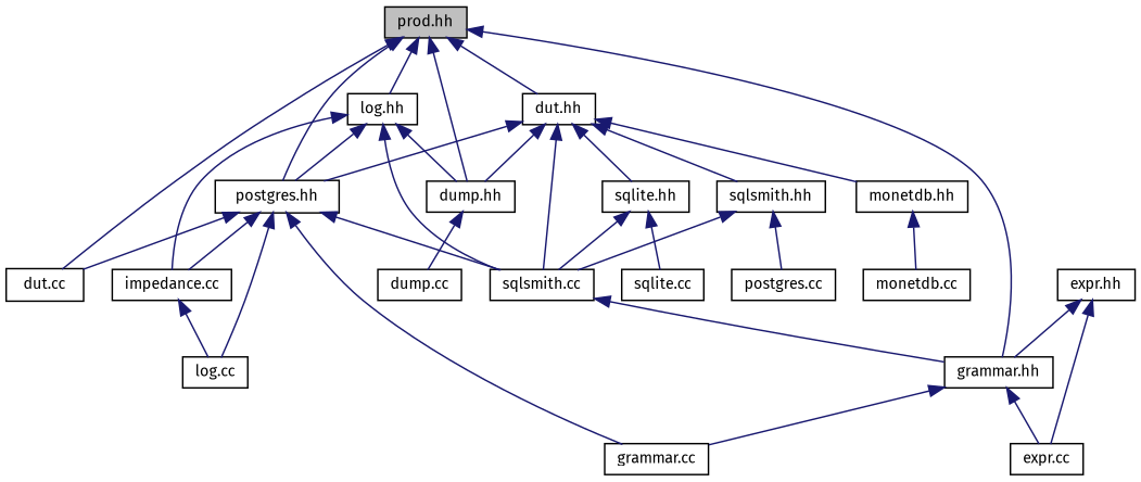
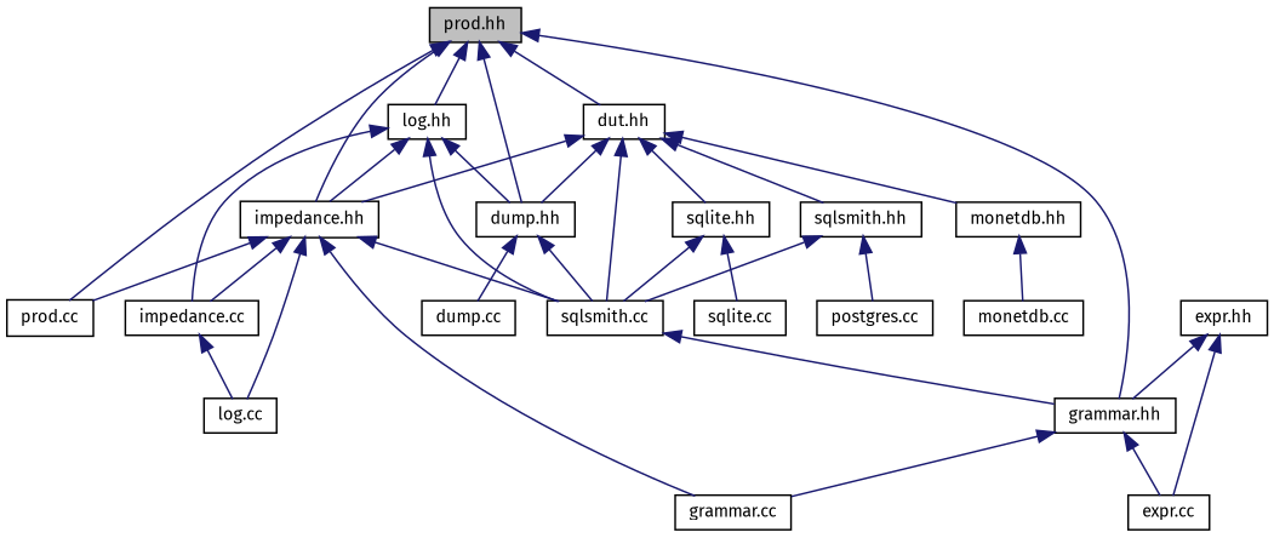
  digraph {
    fontname="Fira Sans"
    node [color=black fillcolor=white fontname="Fira Sans" fontsize=10 shape=record style=filled]
    edge [color=midnightblue dir=back fontname="Fira Sans" fontsize=10 labelfontname=Helvetica labelfontsize=10 style=solid]
    n1 [fillcolor=grey75 fontcolor=black height=0.2 label="prod.hh" width=0.4]
    n2 [height=0.2 label="dump.hh" width=0.4]
    n3 [height=0.2 label="dut.hh" width=0.4]
-   n4 [height=0.2 label="postgres.hh" width=0.4]
-   n5 [height=0.2 label="dut.cc" width=0.4]
+   n4 [height=0.2 label="impedance.hh" width=0.4]
+   n5 [height=0.2 label="prod.cc" width=0.4]
    n6 [height=0.2 label="log.hh" width=0.4]
    n7 [height=0.2 label="grammar.hh" width=0.4]
    n8 [height=0.2 label="dump.cc" width=0.4]
    n9 [height=0.2 label="sqlsmith.cc" width=0.4]
    n10 [height=0.2 label="monetdb.hh" width=0.4]
    n11 [height=0.2 label="sqlsmith.hh" width=0.4]
    n12 [height=0.2 label="sqlite.hh" width=0.4]
    n13 [height=0.2 label="grammar.cc" width=0.4]
    n14 [height=0.2 label="impedance.cc" width=0.4]
    n15 [height=0.2 label="log.cc" width=0.4]
    n16 [height=0.2 label="expr.hh" width=0.4]
    n17 [height=0.2 label="expr.cc" width=0.4]
    n18 [height=0.2 label="monetdb.cc" width=0.4]
    n19 [height=0.2 label="postgres.cc" width=0.4]
    n20 [height=0.2 label="sqlite.cc" width=0.4]
    n1 -> n2
    n1 -> n3
    n1 -> n4
    n1 -> n5
    n1 -> n6
    n1 -> n7
    n2 -> n8
+   n2 -> n9
    n3 -> n2
    n3 -> n4
    n3 -> n9
    n3 -> n10
    n3 -> n11
    n3 -> n12
    n4 -> n5
    n4 -> n9
    n4 -> n13
    n4 -> n14
    n4 -> n15
    n6 -> n2
    n6 -> n4
    n6 -> n9
    n6 -> n14
    n7 -> n13
    n7 -> n17
    n9 -> n7
    n10 -> n18
    n11 -> n9
    n11 -> n19
    n12 -> n9
    n12 -> n20
    n14 -> n15
    n16 -> n7
    n16 -> n17
  }
